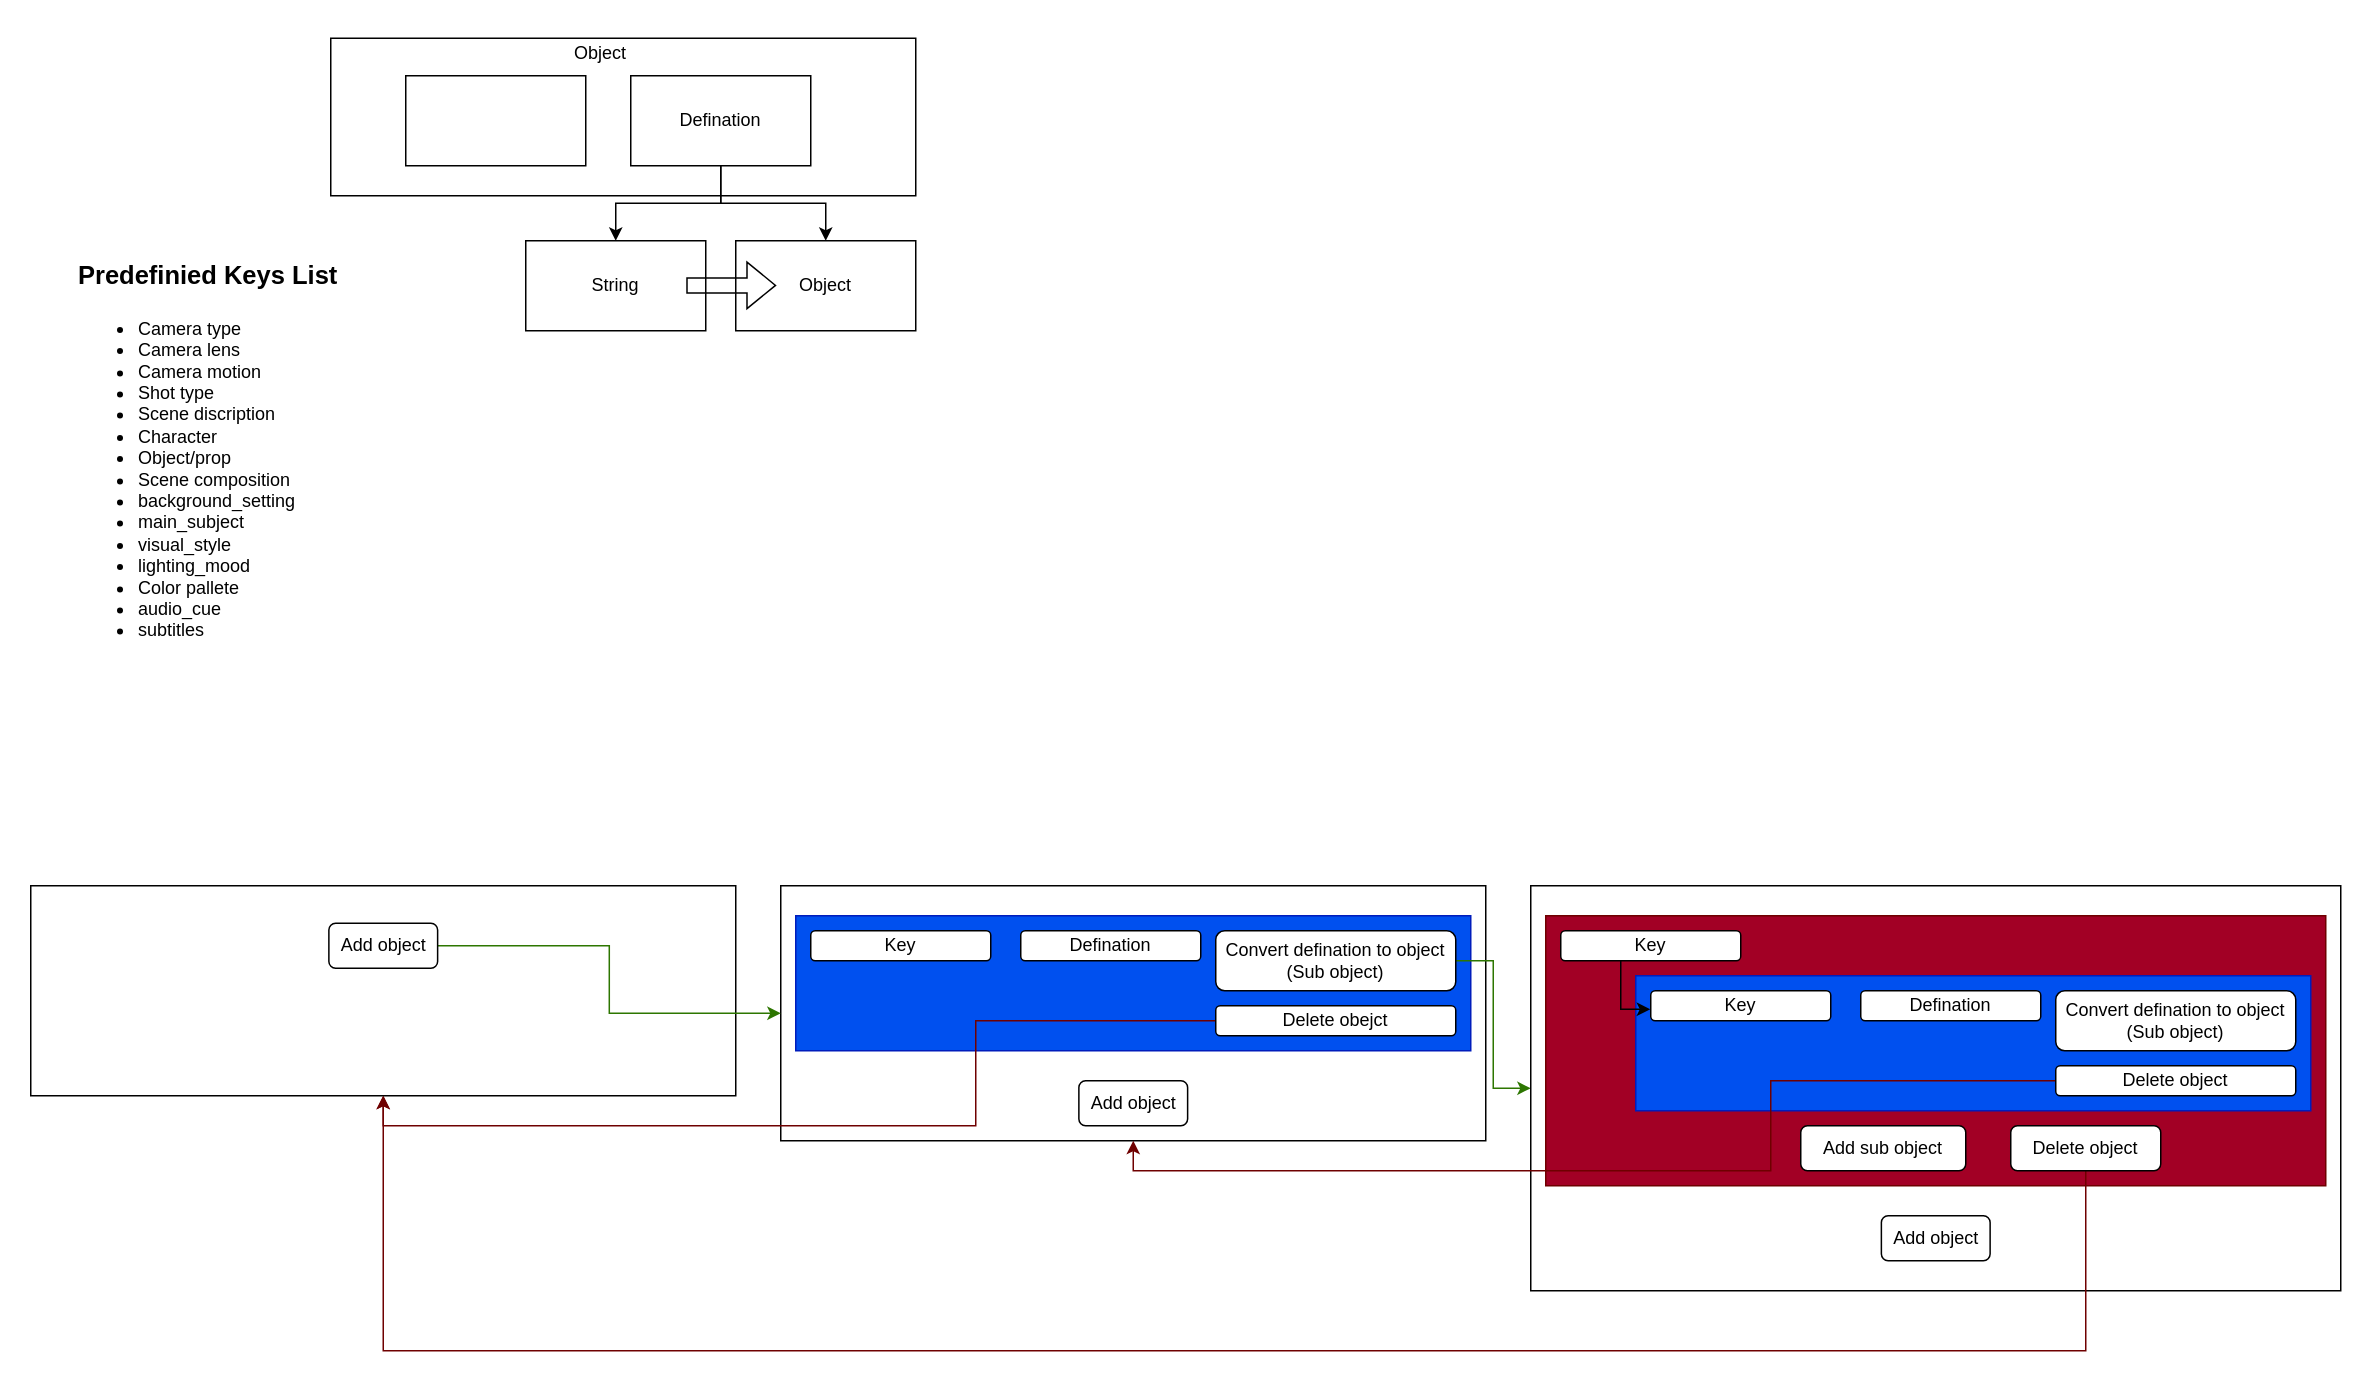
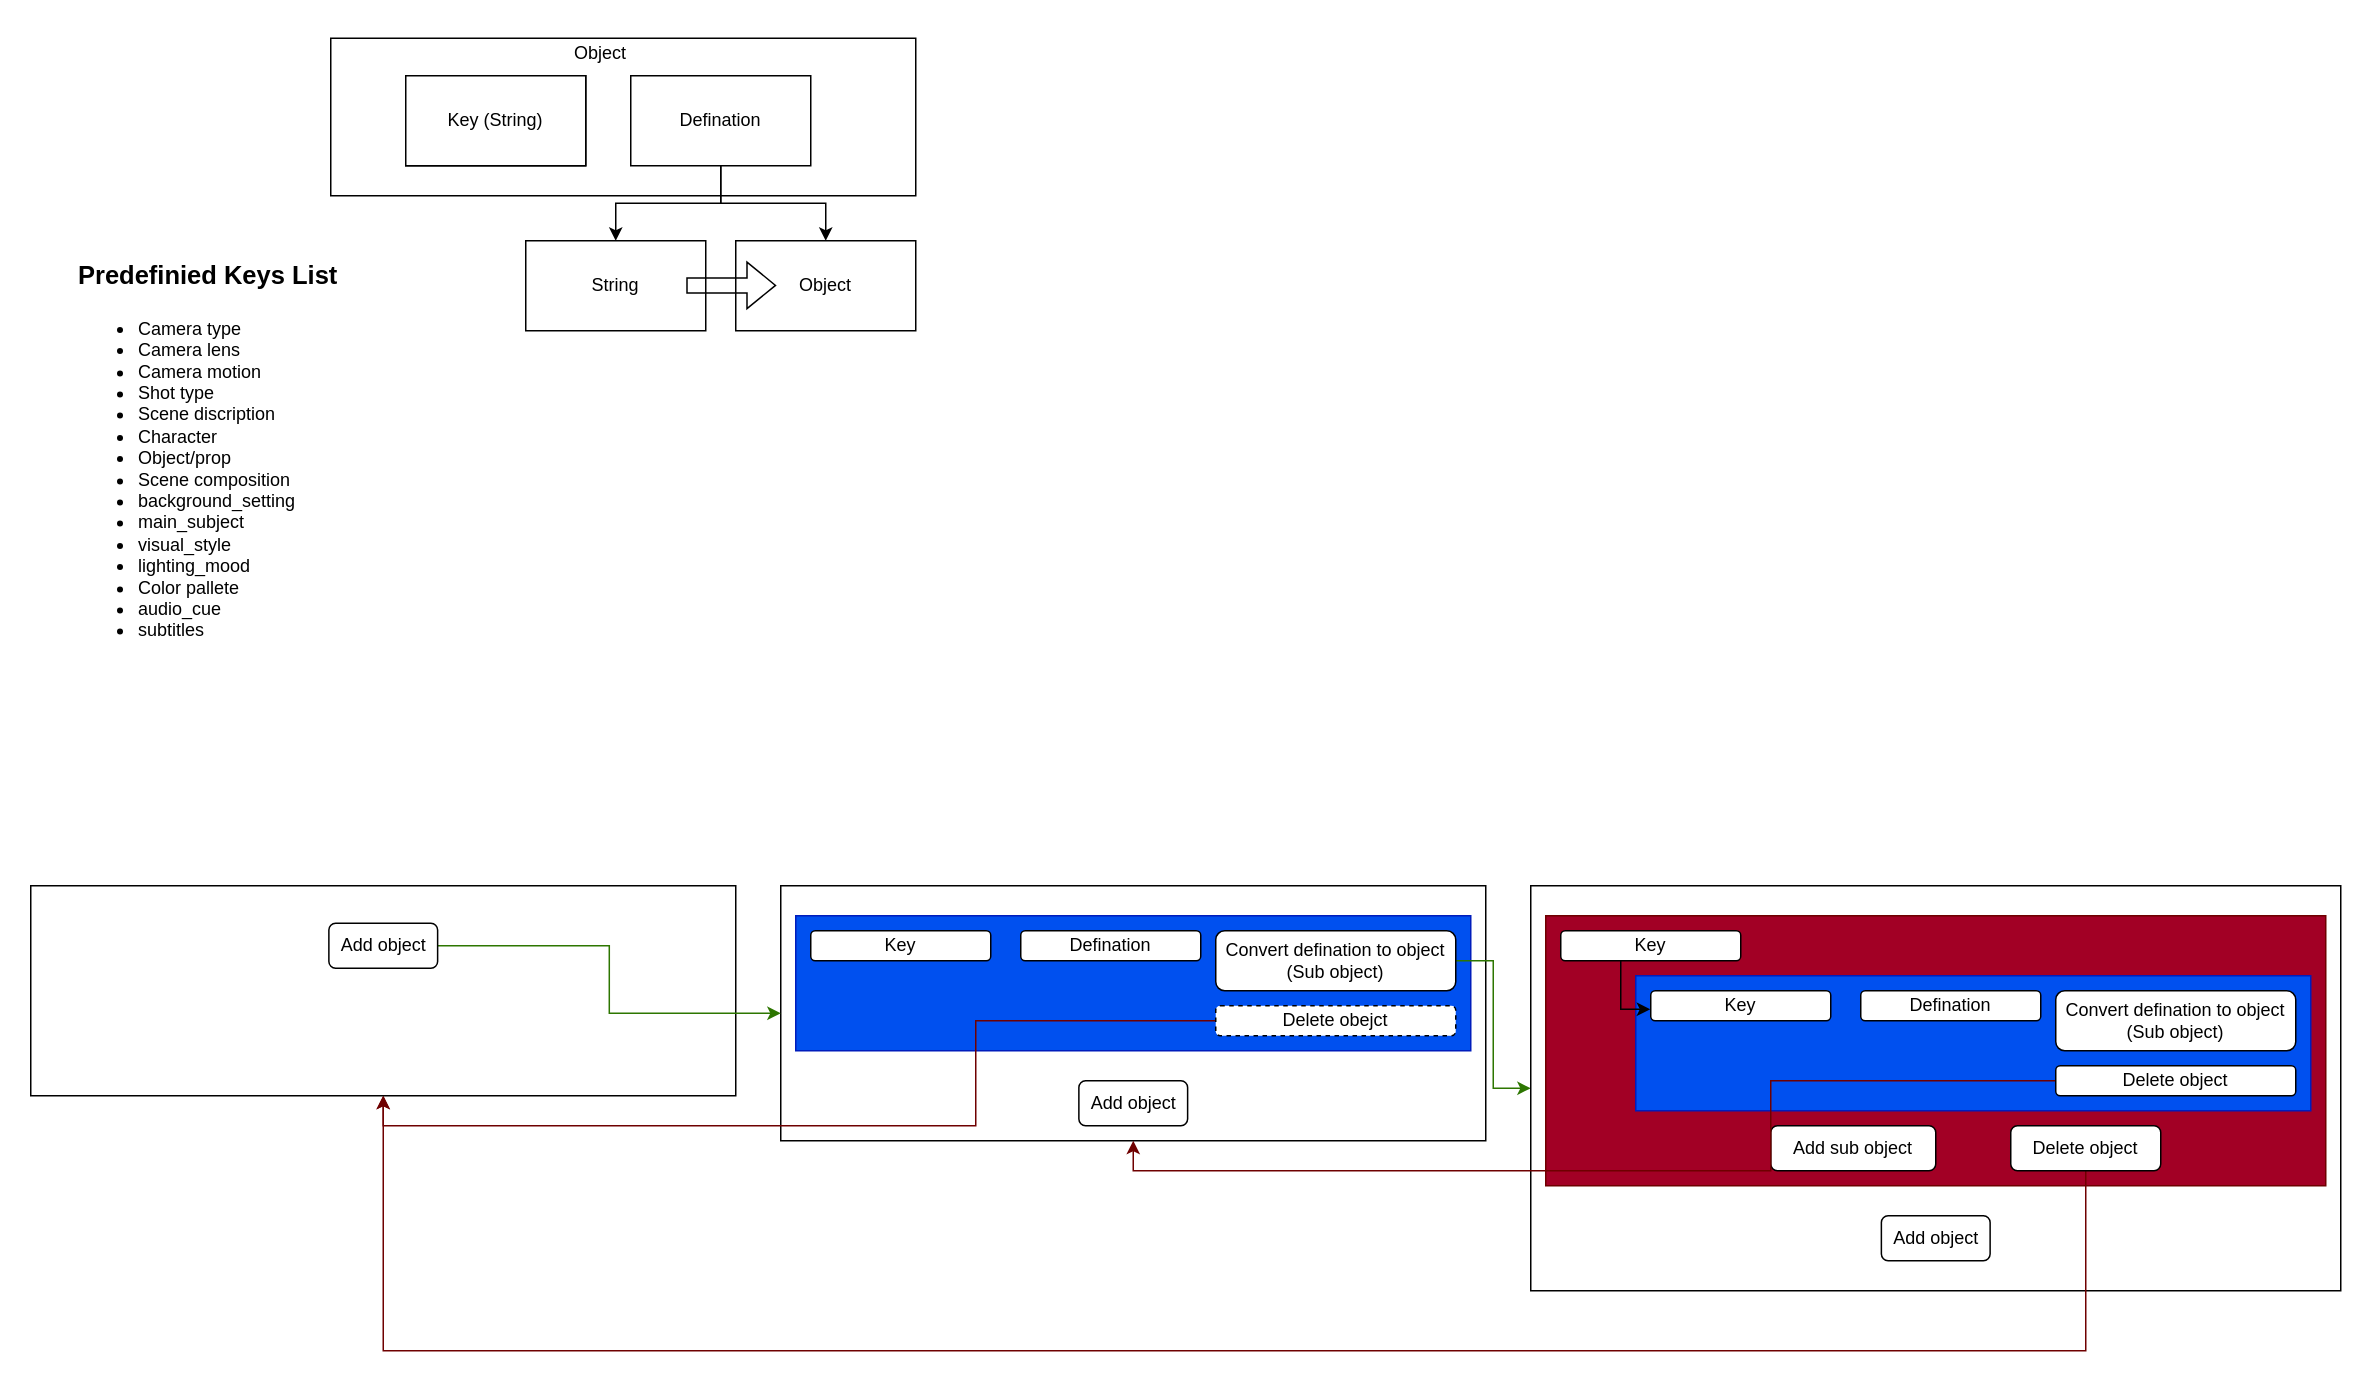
  <mxCell id="0" />
  <mxCell id="1" parent="0" />
  <mxCell id="2" value="" style="rounded=0;whiteSpace=wrap;html=1;fontSize=11;" vertex="1" parent="1"><mxGeometry x="220" y="25" width="390" height="105" as="geometry" /></mxCell>
  <mxCell id="3" value="" style="rounded=0;whiteSpace=wrap;html=1;" vertex="1" parent="1"><mxGeometry x="270" y="50" width="120" height="60" as="geometry" /></mxCell>
+ <mxCell id="4" value="Key (String)" style="rounded=0;whiteSpace=wrap;html=1;" vertex="1" parent="1"><mxGeometry x="270" y="50" width="120" height="60" as="geometry" /></mxCell>
  <mxCell id="5" style="edgeStyle=orthogonalEdgeStyle;rounded=0;orthogonalLoop=1;jettySize=auto;html=1;" edge="1" parent="1" source="7" target="8"><mxGeometry relative="1" as="geometry" /></mxCell>
  <mxCell id="6" style="edgeStyle=orthogonalEdgeStyle;rounded=0;orthogonalLoop=1;jettySize=auto;html=1;" edge="1" parent="1" source="7" target="10"><mxGeometry relative="1" as="geometry" /></mxCell>
  <mxCell id="7" value="Defination" style="rounded=0;whiteSpace=wrap;html=1;" vertex="1" parent="1"><mxGeometry x="420" y="50" width="120" height="60" as="geometry" /></mxCell>
  <mxCell id="8" value="Object" style="rounded=0;whiteSpace=wrap;html=1;" vertex="1" parent="1"><mxGeometry x="490" y="160" width="120" height="60" as="geometry" /></mxCell>
  <mxCell id="9" value="Object" style="text;html=1;align=center;verticalAlign=middle;whiteSpace=wrap;rounded=0;" vertex="1" parent="1"><mxGeometry x="370" y="20" width="60" height="30" as="geometry" /></mxCell>
  <mxCell id="10" value="String" style="rounded=0;whiteSpace=wrap;html=1;" vertex="1" parent="1"><mxGeometry x="350" y="160" width="120" height="60" as="geometry" /></mxCell>
  <mxCell id="11" value="" style="shape=flexArrow;endArrow=classic;html=1;rounded=0;" edge="1" parent="1"><mxGeometry width="50" height="50" relative="1" as="geometry"><mxPoint x="457" y="189.76" as="sourcePoint" /><mxPoint x="517" y="189.76" as="targetPoint" /></mxGeometry></mxCell>
  <mxCell id="12" value="&lt;h1 style=&quot;margin-top: 0px;&quot;&gt;&lt;font style=&quot;font-size: 17px;&quot;&gt;Predefinied Keys List&lt;/font&gt;&lt;/h1&gt;&lt;p&gt;&lt;/p&gt;&lt;ul&gt;&lt;li&gt;Camera type&lt;/li&gt;&lt;li&gt;Camera lens&lt;/li&gt;&lt;li&gt;Camera motion&lt;/li&gt;&lt;li&gt;Shot type&lt;/li&gt;&lt;li&gt;Scene discription&lt;/li&gt;&lt;li&gt;Character&lt;/li&gt;&lt;li&gt;Object/prop&lt;/li&gt;&lt;li&gt;Scene composition&lt;/li&gt;&lt;li&gt;background_setting&lt;/li&gt;&lt;li&gt;main_subject&lt;/li&gt;&lt;li&gt;visual_style&lt;/li&gt;&lt;li&gt;lighting_mood&lt;/li&gt;&lt;li&gt;Color pallete&lt;/li&gt;&lt;li&gt;audio_cue&lt;/li&gt;&lt;li&gt;subtitles&lt;/li&gt;&lt;/ul&gt;&lt;p&gt;&lt;/p&gt;" style="text;html=1;whiteSpace=wrap;overflow=hidden;rounded=0;" vertex="1" parent="1"><mxGeometry x="50" y="160" width="230" height="280" as="geometry" /></mxCell>
  <mxCell id="13" value="" style="rounded=0;whiteSpace=wrap;html=1;" vertex="1" parent="1"><mxGeometry x="520" y="590" width="470" height="170" as="geometry" /></mxCell>
  <mxCell id="14" value="" style="rounded=0;whiteSpace=wrap;html=1;fillColor=#0050ef;fontColor=#ffffff;strokeColor=#001DBC;" vertex="1" parent="1"><mxGeometry x="530" y="610" width="450" height="90" as="geometry" /></mxCell>
  <mxCell id="15" value="Key" style="rounded=1;whiteSpace=wrap;html=1;" vertex="1" parent="1"><mxGeometry x="540" y="620" width="120" height="20" as="geometry" /></mxCell>
  <mxCell id="16" value="Defination" style="rounded=1;whiteSpace=wrap;html=1;" vertex="1" parent="1"><mxGeometry x="680" y="620" width="120" height="20" as="geometry" /></mxCell>
  <mxCell id="17" value="Add object" style="rounded=1;whiteSpace=wrap;html=1;" vertex="1" parent="1"><mxGeometry x="718.75" y="720" width="72.5" height="30" as="geometry" /></mxCell>
  <mxCell id="18" style="edgeStyle=orthogonalEdgeStyle;rounded=0;orthogonalLoop=1;jettySize=auto;html=1;fillColor=#60a917;strokeColor=#2D7600;" edge="1" parent="1" source="19" target="20"><mxGeometry relative="1" as="geometry" /></mxCell>
  <mxCell id="19" value="Convert defination to object (Sub object)" style="rounded=1;whiteSpace=wrap;html=1;" vertex="1" parent="1"><mxGeometry x="810" y="620" width="160" height="40" as="geometry" /></mxCell>
  <mxCell id="20" value="" style="rounded=0;whiteSpace=wrap;html=1;" vertex="1" parent="1"><mxGeometry x="1020" y="590" width="540" height="270" as="geometry" /></mxCell>
  <mxCell id="21" value="" style="rounded=0;whiteSpace=wrap;html=1;fillColor=#a20025;fontColor=#ffffff;strokeColor=#6F0000;" vertex="1" parent="1"><mxGeometry x="1030" y="610" width="520" height="180" as="geometry" /></mxCell>
  <mxCell id="22" value="Key" style="rounded=1;whiteSpace=wrap;html=1;" vertex="1" parent="1"><mxGeometry x="1040" y="620" width="120" height="20" as="geometry" /></mxCell>
- <mxCell id="23" value="Add sub object" style="rounded=1;whiteSpace=wrap;html=1;" vertex="1" parent="1"><mxGeometry x="1200" y="750" width="110" height="30" as="geometry" /></mxCell>
+ <mxCell id="23" value="Add sub object" style="rounded=1;whiteSpace=wrap;html=1;" vertex="1" parent="1"><mxGeometry x="1180" y="750" width="110" height="30" as="geometry" /></mxCell>
  <mxCell id="24" value="" style="rounded=0;whiteSpace=wrap;html=1;fillColor=#0050ef;fontColor=#ffffff;strokeColor=#001DBC;" vertex="1" parent="1"><mxGeometry x="1090" y="650" width="450" height="90" as="geometry" /></mxCell>
  <mxCell id="25" value="Key" style="rounded=1;whiteSpace=wrap;html=1;" vertex="1" parent="1"><mxGeometry x="1100" y="660" width="120" height="20" as="geometry" /></mxCell>
  <mxCell id="26" value="Defination" style="rounded=1;whiteSpace=wrap;html=1;" vertex="1" parent="1"><mxGeometry x="1240" y="660" width="120" height="20" as="geometry" /></mxCell>
  <mxCell id="27" style="edgeStyle=orthogonalEdgeStyle;rounded=0;orthogonalLoop=1;jettySize=auto;html=1;entryX=-0.003;entryY=0.617;entryDx=0;entryDy=0;entryPerimeter=0;" edge="1" parent="1" source="22" target="25"><mxGeometry relative="1" as="geometry"><Array as="points"><mxPoint x="1080" y="672" /></Array></mxGeometry></mxCell>
  <mxCell id="28" style="edgeStyle=orthogonalEdgeStyle;rounded=0;orthogonalLoop=1;jettySize=auto;html=1;entryX=0.5;entryY=1;entryDx=0;entryDy=0;fillColor=#a20025;strokeColor=#6F0000;" edge="1" parent="1" source="29" target="13"><mxGeometry relative="1" as="geometry" /></mxCell>
  <mxCell id="29" value="Delete object" style="rounded=1;whiteSpace=wrap;html=1;" vertex="1" parent="1"><mxGeometry x="1370" y="710" width="160" height="20" as="geometry" /></mxCell>
  <mxCell id="30" style="edgeStyle=orthogonalEdgeStyle;rounded=0;orthogonalLoop=1;jettySize=auto;html=1;entryX=0.5;entryY=1;entryDx=0;entryDy=0;fillColor=#a20025;strokeColor=#6F0000;" edge="1" parent="1" source="31" target="32"><mxGeometry relative="1" as="geometry" /></mxCell>
- <mxCell id="31" value="Delete obejct" style="rounded=1;whiteSpace=wrap;html=1;" vertex="1" parent="1"><mxGeometry x="810" y="670" width="160" height="20" as="geometry" /></mxCell>
+ <mxCell id="31" value="Delete obejct" style="rounded=1;whiteSpace=wrap;html=1;dashed=1;" vertex="1" parent="1"><mxGeometry x="810" y="670" width="160" height="20" as="geometry" /></mxCell>
  <mxCell id="32" value="" style="rounded=0;whiteSpace=wrap;html=1;" vertex="1" parent="1"><mxGeometry x="20" y="590" width="470" height="140" as="geometry" /></mxCell>
  <mxCell id="33" style="edgeStyle=orthogonalEdgeStyle;rounded=0;orthogonalLoop=1;jettySize=auto;html=1;entryX=0;entryY=0.5;entryDx=0;entryDy=0;fillColor=#60a917;strokeColor=#2D7600;" edge="1" parent="1" source="34" target="13"><mxGeometry relative="1" as="geometry" /></mxCell>
  <mxCell id="34" value="Add object" style="rounded=1;whiteSpace=wrap;html=1;" vertex="1" parent="1"><mxGeometry x="218.75" y="615" width="72.5" height="30" as="geometry" /></mxCell>
  <mxCell id="35" value="Add object" style="rounded=1;whiteSpace=wrap;html=1;" vertex="1" parent="1"><mxGeometry x="1253.75" y="810" width="72.5" height="30" as="geometry" /></mxCell>
  <mxCell id="36" style="edgeStyle=orthogonalEdgeStyle;rounded=0;orthogonalLoop=1;jettySize=auto;html=1;entryX=0.5;entryY=1;entryDx=0;entryDy=0;fillColor=#a20025;strokeColor=#6F0000;" edge="1" parent="1" source="37" target="32"><mxGeometry relative="1" as="geometry"><Array as="points"><mxPoint x="1390" y="900" /><mxPoint x="255" y="900" /></Array></mxGeometry></mxCell>
  <mxCell id="37" value="Delete object" style="rounded=1;whiteSpace=wrap;html=1;" vertex="1" parent="1"><mxGeometry x="1340" y="750" width="100" height="30" as="geometry" /></mxCell>
  <mxCell id="38" value="Convert defination to object (Sub object)" style="rounded=1;whiteSpace=wrap;html=1;" vertex="1" parent="1"><mxGeometry x="1370" y="660" width="160" height="40" as="geometry" /></mxCell>
